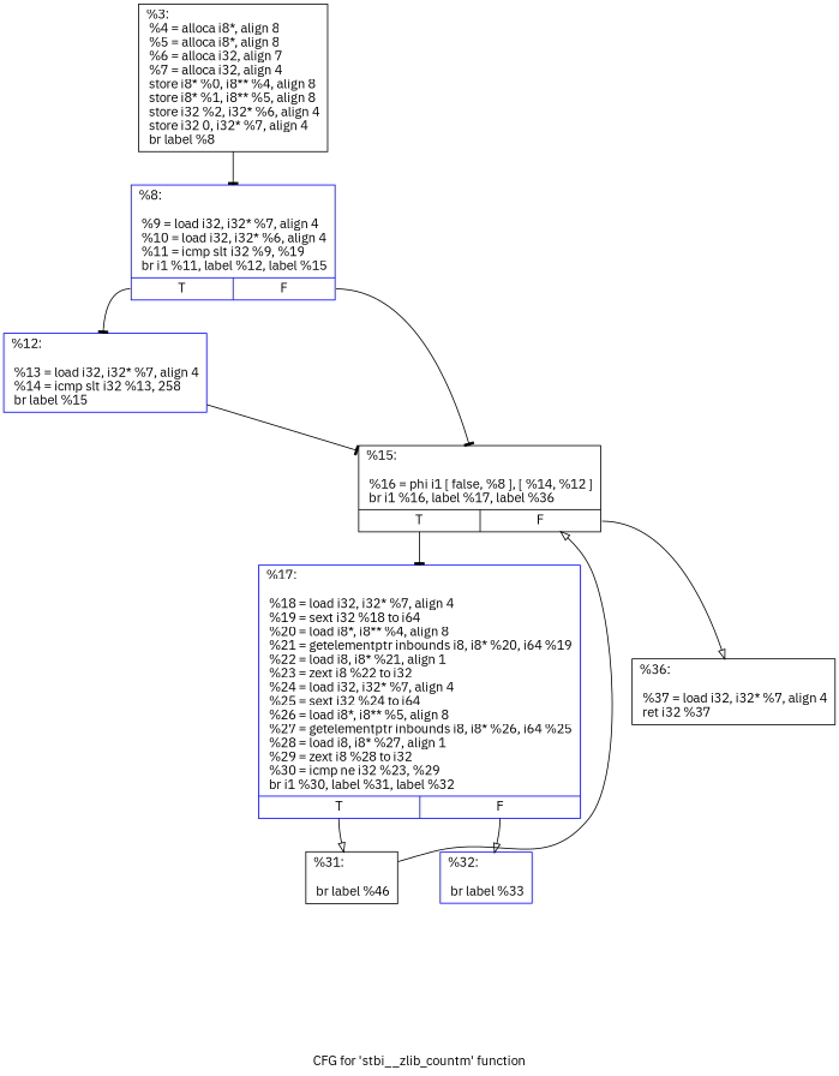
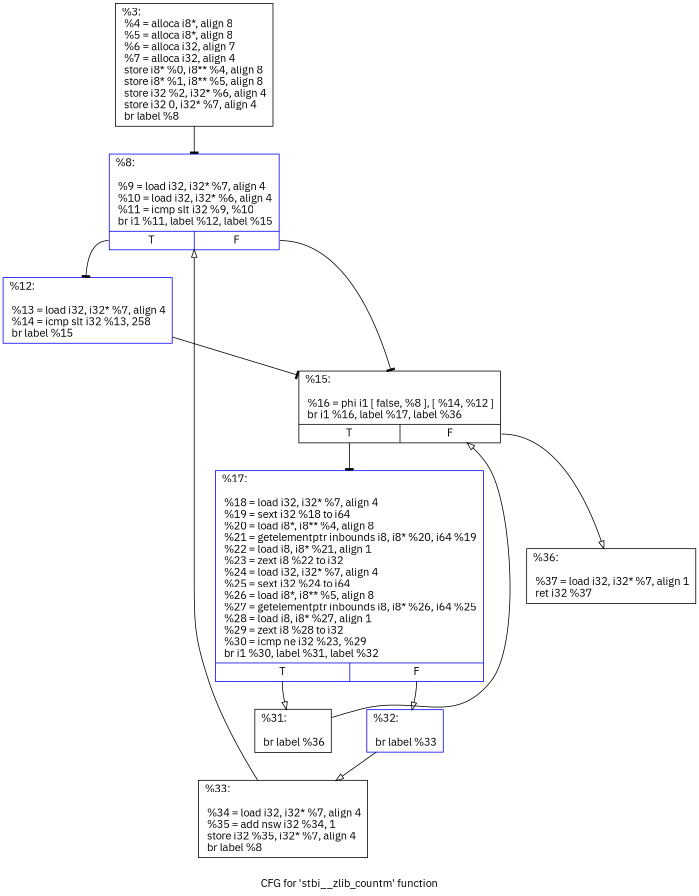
  digraph {
    fontname="IBM Plex Sans"
    label="CFG for 'stbi__zlib_countm' function"
    node [color=black fontname="IBM Plex Sans" shape=record]
    edge [arrowhead=onormal fontname="IBM Plex Sans"]
    n1 [label="{%3:\l  %4 = alloca i8*, align 8\l  %5 = alloca i8*, align 8\l  %6 = alloca i32, align 7\l  %7 = alloca i32, align 4\l  store i8* %0, i8** %4, align 8\l  store i8* %1, i8** %5, align 8\l  store i32 %2, i32* %6, align 4\l  store i32 0, i32* %7, align 4\l  br label %8\l}"]
-   n2 [color=blue label="{%8:\l\l  %9 = load i32, i32* %7, align 4\l  %10 = load i32, i32* %6, align 4\l  %11 = icmp slt i32 %9, %19\l  br i1 %11, label %12, label %15\l|{<s0>T|<s1>F}}"]
+   n2 [color=blue label="{%8:\l\l  %9 = load i32, i32* %7, align 4\l  %10 = load i32, i32* %6, align 4\l  %11 = icmp slt i32 %9, %10\l  br i1 %11, label %12, label %15\l|{<s0>T|<s1>F}}"]
    n3 [color=blue label="{%12:\l\l  %13 = load i32, i32* %7, align 4\l  %14 = icmp slt i32 %13, 258\l  br label %15\l}"]
    n4 [label="{%15:\l\l  %16 = phi i1 [ false, %8 ], [ %14, %12 ]\l  br i1 %16, label %17, label %36\l|{<s0>T|<s1>F}}"]
    n5 [color=blue label="{%17:\l\l  %18 = load i32, i32* %7, align 4\l  %19 = sext i32 %18 to i64\l  %20 = load i8*, i8** %4, align 8\l  %21 = getelementptr inbounds i8, i8* %20, i64 %19\l  %22 = load i8, i8* %21, align 1\l  %23 = zext i8 %22 to i32\l  %24 = load i32, i32* %7, align 4\l  %25 = sext i32 %24 to i64\l  %26 = load i8*, i8** %5, align 8\l  %27 = getelementptr inbounds i8, i8* %26, i64 %25\l  %28 = load i8, i8* %27, align 1\l  %29 = zext i8 %28 to i32\l  %30 = icmp ne i32 %23, %29\l  br i1 %30, label %31, label %32\l|{<s0>T|<s1>F}}"]
-   n6 [label="{%36:\l\l  %37 = load i32, i32* %7, align 4\l  ret i32 %37\l}"]
-   n7 [label="{%31:\l\l  br label %46\l}"]
+   n6 [label="{%36:\l\l  %37 = load i32, i32* %7, align 1\l  ret i32 %37\l}"]
+   n7 [label="{%31:\l\l  br label %36\l}"]
    n8 [color=blue label="{%32:\l\l  br label %33\l}"]
+   n9 [label="{%33:\l\l  %34 = load i32, i32* %7, align 4\l  %35 = add nsw i32 %34, 1\l  store i32 %35, i32* %7, align 4\l  br label %8\l}"]
    n1 -> n2 [arrowhead=tee]
    n2 -> n3 [arrowhead=tee tailport=s0]
    n2 -> n4 [arrowhead=tee tailport=s1]
    n3 -> n4 [arrowhead=tee]
    n4 -> n5 [arrowhead=tee tailport=s0]
    n4 -> n6 [tailport=s1]
    n5 -> n7 [tailport=s0]
    n5 -> n8 [tailport=s1]
    n7 -> n4
+   n8 -> n9
+   n9 -> n2
  }
